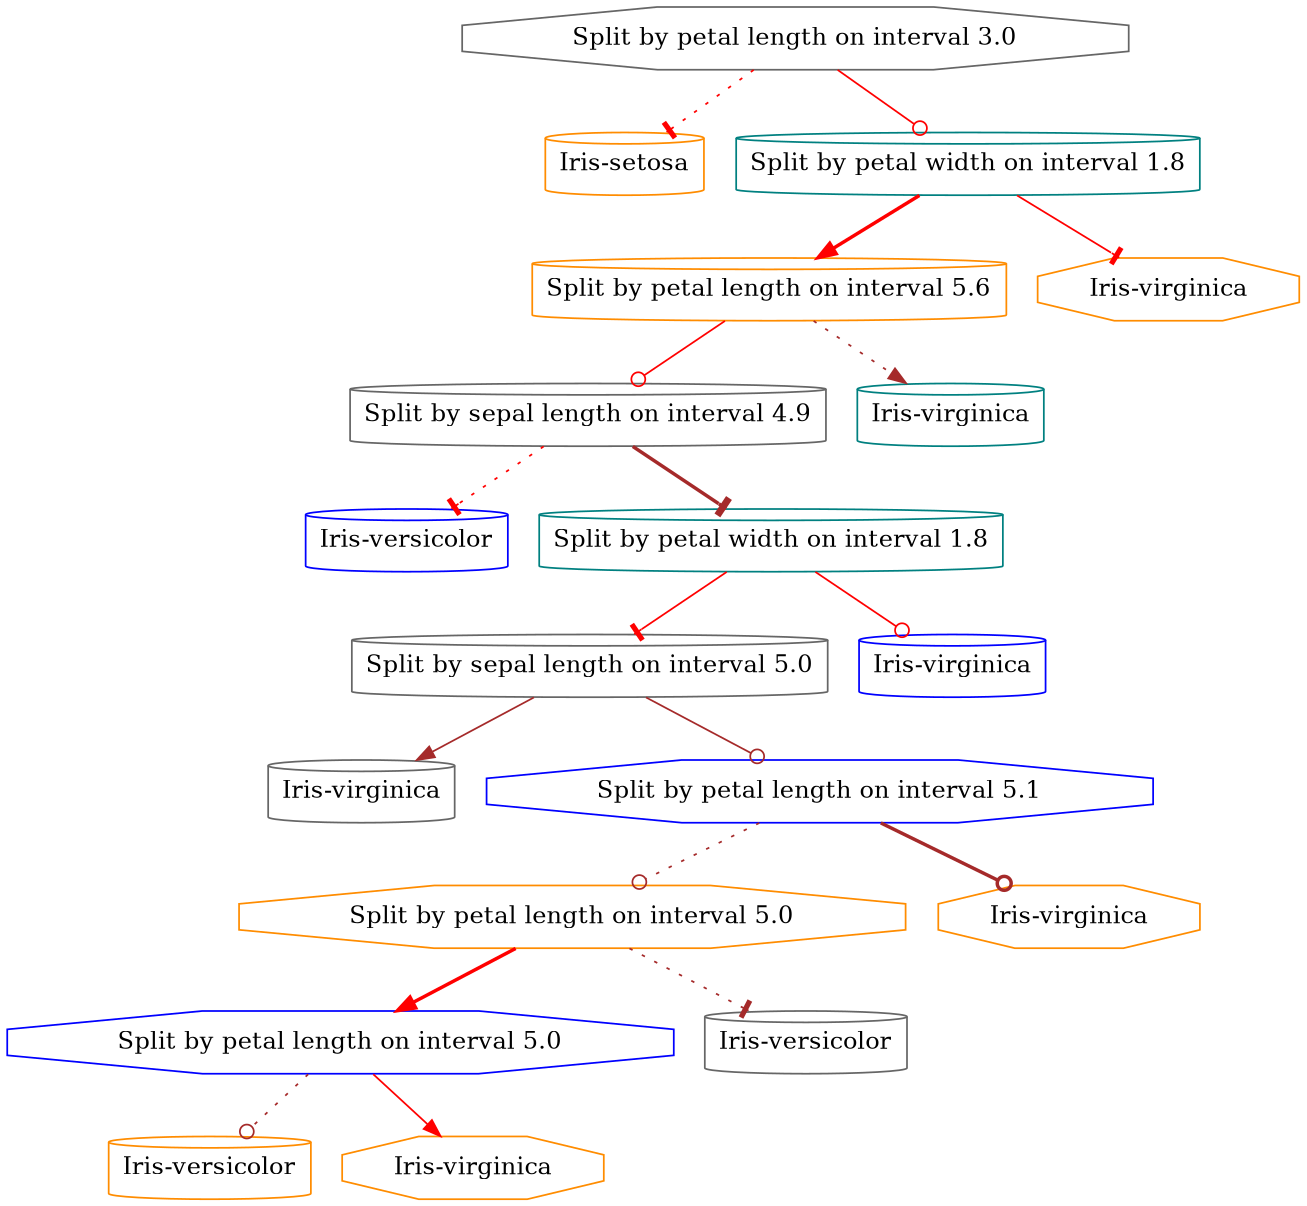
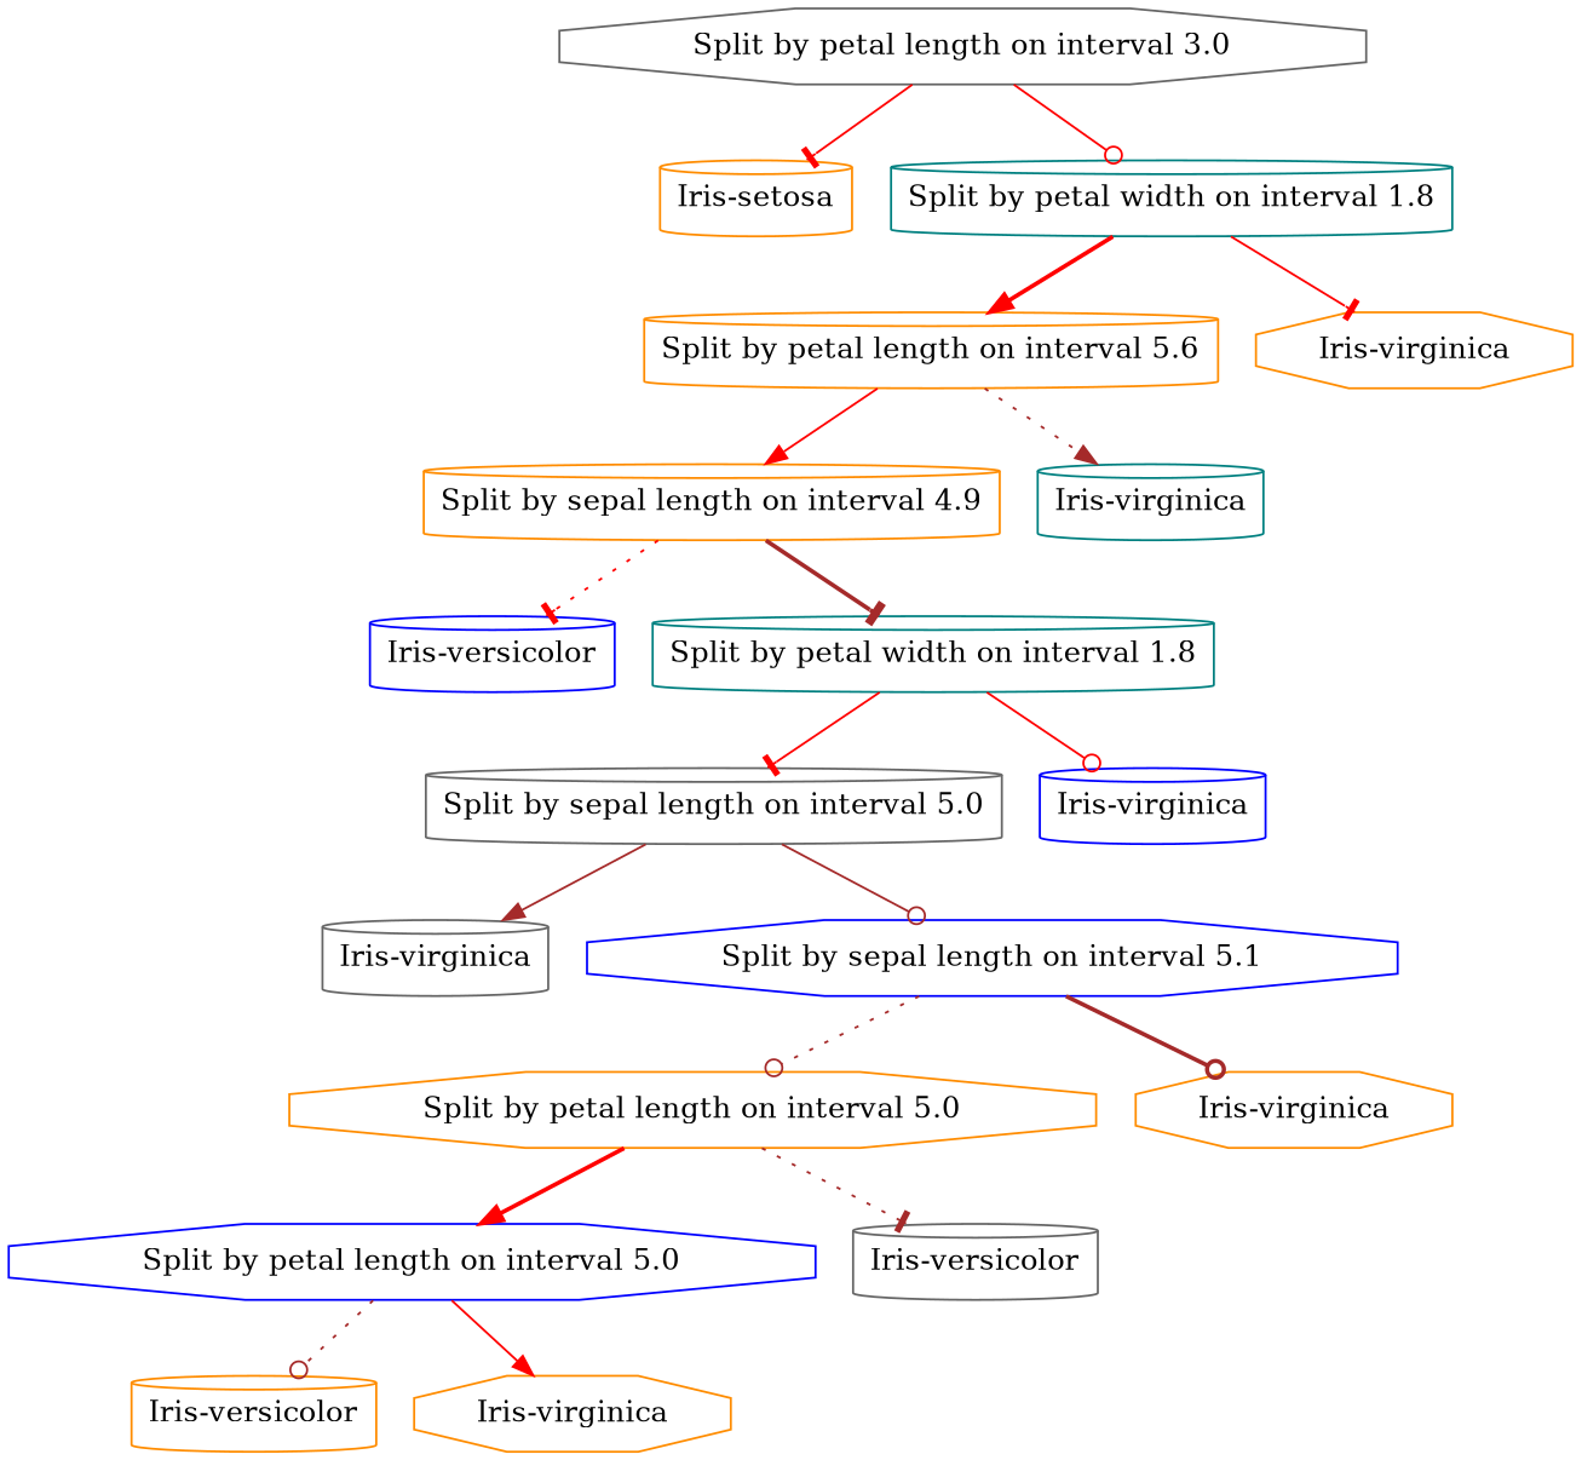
  digraph {
    node [color=darkorange shape=cylinder]
    edge [arrowhead=tee color=red style=solid]
    n1 [color=gray40 label="Split by petal length on interval 3.0" shape=octagon]
    n2 [label="Iris-setosa"]
    n3 [color=teal label="Split by petal width on interval 1.8"]
    n4 [label="Split by petal length on interval 5.6"]
    n5 [label="Iris-virginica" shape=octagon]
-   n6 [color=gray40 label="Split by sepal length on interval 4.9"]
+   n6 [label="Split by sepal length on interval 4.9"]
    n7 [color=teal label="Iris-virginica"]
    n8 [color=blue label="Iris-versicolor"]
    n9 [color=teal label="Split by petal width on interval 1.8"]
    n10 [color=gray40 label="Split by sepal length on interval 5.0"]
    n11 [color=blue label="Iris-virginica"]
    n12 [color=gray40 label="Iris-virginica"]
-   n13 [color=blue label="Split by petal length on interval 5.1" shape=octagon]
+   n13 [color=blue label="Split by sepal length on interval 5.1" shape=octagon]
    n14 [label="Split by petal length on interval 5.0" shape=octagon]
    n15 [label="Iris-virginica" shape=octagon]
    n16 [color=blue label="Split by petal length on interval 5.0" shape=octagon]
    n17 [color=gray40 label="Iris-versicolor"]
    n18 [label="Iris-versicolor"]
    n19 [label="Iris-virginica" shape=octagon]
-   n1 -> n2 [style=dotted]
+   n1 -> n2
    n1 -> n3 [arrowhead=odot]
    n3 -> n4 [arrowhead=normal style=bold]
    n3 -> n5
-   n4 -> n6 [arrowhead=odot]
+   n4 -> n6 [arrowhead=normal]
    n4 -> n7 [arrowhead=normal color=brown style=dotted]
    n6 -> n8 [style=dotted]
    n6 -> n9 [color=brown style=bold]
    n9 -> n10
    n9 -> n11 [arrowhead=odot]
    n10 -> n12 [arrowhead=normal color=brown]
    n10 -> n13 [arrowhead=odot color=brown]
    n13 -> n14 [arrowhead=odot color=brown style=dotted]
    n13 -> n15 [arrowhead=odot color=brown style=bold]
    n14 -> n16 [arrowhead=normal style=bold]
    n14 -> n17 [color=brown style=dotted]
    n16 -> n18 [arrowhead=odot color=brown style=dotted]
    n16 -> n19 [arrowhead=normal]
  }
